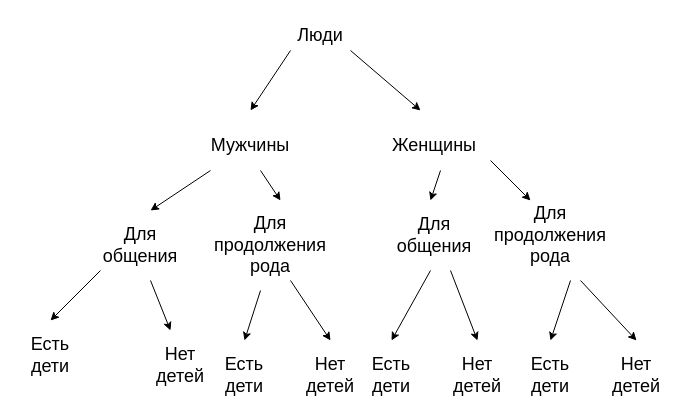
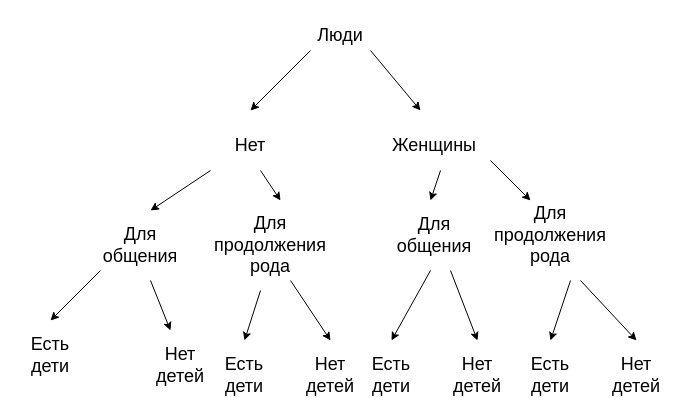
  <mxCell id="0" />
  <mxCell id="1" parent="0" />
- <mxCell id="2" value="&lt;font style=&quot;font-size: 18px;&quot;&gt;Люди&lt;br&gt;&lt;/font&gt;" style="text;html=1;strokeColor=none;fillColor=none;align=center;verticalAlign=middle;whiteSpace=wrap;rounded=0;" vertex="1" parent="1"><mxGeometry x="290" y="20" width="60" height="30" as="geometry" /></mxCell>
+ <mxCell id="2" value="&lt;font style=&quot;font-size: 18px;&quot;&gt;Люди&lt;br&gt;&lt;/font&gt;" style="text;html=1;strokeColor=none;fillColor=none;align=center;verticalAlign=middle;whiteSpace=wrap;rounded=0;" vertex="1" parent="1"><mxGeometry x="310" y="20" width="60" height="30" as="geometry" /></mxCell>
  <mxCell id="3" value="" style="endArrow=classic;html=1;rounded=0;fontSize=18;exitX=0;exitY=1;exitDx=0;exitDy=0;" edge="1" parent="1" source="2"><mxGeometry width="50" height="50" relative="1" as="geometry"><mxPoint x="320" y="170" as="sourcePoint" /><mxPoint x="250" y="110" as="targetPoint" /></mxGeometry></mxCell>
- <mxCell id="4" value="Мужчины" style="text;html=1;strokeColor=none;fillColor=none;align=center;verticalAlign=middle;whiteSpace=wrap;rounded=0;fontSize=18;" vertex="1" parent="1"><mxGeometry x="220" y="130" width="60" height="30" as="geometry" /></mxCell>
+ <mxCell id="4" value="Нет" style="text;html=1;strokeColor=none;fillColor=none;align=center;verticalAlign=middle;whiteSpace=wrap;rounded=0;fontSize=18;" vertex="1" parent="1"><mxGeometry x="220" y="130" width="60" height="30" as="geometry" /></mxCell>
  <mxCell id="5" value="Женщины" style="text;html=1;strokeColor=none;fillColor=none;align=center;verticalAlign=middle;whiteSpace=wrap;rounded=0;fontSize=18;" vertex="1" parent="1"><mxGeometry x="404" y="130" width="60" height="30" as="geometry" /></mxCell>
  <mxCell id="6" value="" style="endArrow=classic;html=1;rounded=0;fontSize=18;exitX=1;exitY=1;exitDx=0;exitDy=0;" edge="1" parent="1" source="2"><mxGeometry width="50" height="50" relative="1" as="geometry"><mxPoint x="460" y="100" as="sourcePoint" /><mxPoint x="420" y="110" as="targetPoint" /></mxGeometry></mxCell>
  <mxCell id="7" value="" style="endArrow=classic;html=1;rounded=0;fontSize=18;" edge="1" parent="1"><mxGeometry width="50" height="50" relative="1" as="geometry"><mxPoint x="210" y="170" as="sourcePoint" /><mxPoint x="150" y="210" as="targetPoint" /></mxGeometry></mxCell>
  <mxCell id="8" value="Для общения" style="text;html=1;strokeColor=none;fillColor=none;align=center;verticalAlign=middle;whiteSpace=wrap;rounded=0;fontSize=18;" vertex="1" parent="1"><mxGeometry x="110" y="230" width="60" height="30" as="geometry" /></mxCell>
  <mxCell id="9" value="Для продолжения рода" style="text;html=1;strokeColor=none;fillColor=none;align=center;verticalAlign=middle;whiteSpace=wrap;rounded=0;fontSize=18;" vertex="1" parent="1"><mxGeometry x="240" y="230" width="60" height="30" as="geometry" /></mxCell>
  <mxCell id="10" value="Для продолжения рода" style="text;html=1;strokeColor=none;fillColor=none;align=center;verticalAlign=middle;whiteSpace=wrap;rounded=0;fontSize=18;" vertex="1" parent="1"><mxGeometry x="520" y="220" width="60" height="30" as="geometry" /></mxCell>
  <mxCell id="11" value="Для общения" style="text;html=1;strokeColor=none;fillColor=none;align=center;verticalAlign=middle;whiteSpace=wrap;rounded=0;fontSize=18;" vertex="1" parent="1"><mxGeometry x="404" y="220" width="60" height="30" as="geometry" /></mxCell>
  <mxCell id="12" value="" style="endArrow=classic;html=1;rounded=0;fontSize=18;" edge="1" parent="1"><mxGeometry width="50" height="50" relative="1" as="geometry"><mxPoint x="260" y="170" as="sourcePoint" /><mxPoint x="280" y="200" as="targetPoint" /></mxGeometry></mxCell>
  <mxCell id="13" value="" style="endArrow=classic;html=1;rounded=0;fontSize=18;" edge="1" parent="1"><mxGeometry width="50" height="50" relative="1" as="geometry"><mxPoint x="440" y="170" as="sourcePoint" /><mxPoint x="430" y="200" as="targetPoint" /></mxGeometry></mxCell>
  <mxCell id="14" value="" style="endArrow=classic;html=1;rounded=0;fontSize=18;" edge="1" parent="1"><mxGeometry width="50" height="50" relative="1" as="geometry"><mxPoint x="490" y="160" as="sourcePoint" /><mxPoint x="530" y="200" as="targetPoint" /></mxGeometry></mxCell>
  <mxCell id="15" value="" style="endArrow=classic;html=1;rounded=0;fontSize=18;" edge="1" parent="1"><mxGeometry width="50" height="50" relative="1" as="geometry"><mxPoint x="100" y="270" as="sourcePoint" /><mxPoint x="50" y="320" as="targetPoint" /></mxGeometry></mxCell>
  <mxCell id="16" value="Есть дети" style="text;html=1;strokeColor=none;fillColor=none;align=center;verticalAlign=middle;whiteSpace=wrap;rounded=0;fontSize=18;" vertex="1" parent="1"><mxGeometry x="20" y="340" width="60" height="30" as="geometry" /></mxCell>
  <mxCell id="17" value="Нет детей" style="text;html=1;strokeColor=none;fillColor=none;align=center;verticalAlign=middle;whiteSpace=wrap;rounded=0;fontSize=18;" vertex="1" parent="1"><mxGeometry x="150" y="350" width="60" height="30" as="geometry" /></mxCell>
  <mxCell id="18" value="" style="endArrow=classic;html=1;rounded=0;fontSize=18;" edge="1" parent="1"><mxGeometry width="50" height="50" relative="1" as="geometry"><mxPoint x="150" y="280" as="sourcePoint" /><mxPoint x="170" y="330" as="targetPoint" /></mxGeometry></mxCell>
  <mxCell id="19" value="" style="endArrow=classic;html=1;rounded=0;fontSize=18;" edge="1" parent="1"><mxGeometry width="50" height="50" relative="1" as="geometry"><mxPoint x="260" y="290" as="sourcePoint" /><mxPoint x="244" y="340" as="targetPoint" /></mxGeometry></mxCell>
  <mxCell id="20" value="Есть дети" style="text;html=1;strokeColor=none;fillColor=none;align=center;verticalAlign=middle;whiteSpace=wrap;rounded=0;fontSize=18;" vertex="1" parent="1"><mxGeometry x="214" y="360" width="60" height="30" as="geometry" /></mxCell>
  <mxCell id="21" value="Нет детей" style="text;html=1;strokeColor=none;fillColor=none;align=center;verticalAlign=middle;whiteSpace=wrap;rounded=0;fontSize=18;" vertex="1" parent="1"><mxGeometry x="300" y="360" width="60" height="30" as="geometry" /></mxCell>
  <mxCell id="22" value="" style="endArrow=classic;html=1;rounded=0;fontSize=18;" edge="1" parent="1"><mxGeometry width="50" height="50" relative="1" as="geometry"><mxPoint x="290" y="280" as="sourcePoint" /><mxPoint x="330" y="340" as="targetPoint" /></mxGeometry></mxCell>
  <mxCell id="23" value="" style="endArrow=classic;html=1;rounded=0;fontSize=18;" edge="1" parent="1"><mxGeometry width="50" height="50" relative="1" as="geometry"><mxPoint x="430" y="270" as="sourcePoint" /><mxPoint x="391" y="340" as="targetPoint" /></mxGeometry></mxCell>
  <mxCell id="24" value="Есть дети" style="text;html=1;strokeColor=none;fillColor=none;align=center;verticalAlign=middle;whiteSpace=wrap;rounded=0;fontSize=18;" vertex="1" parent="1"><mxGeometry x="361" y="360" width="60" height="30" as="geometry" /></mxCell>
  <mxCell id="25" value="Нет детей" style="text;html=1;strokeColor=none;fillColor=none;align=center;verticalAlign=middle;whiteSpace=wrap;rounded=0;fontSize=18;" vertex="1" parent="1"><mxGeometry x="447" y="360" width="60" height="30" as="geometry" /></mxCell>
  <mxCell id="26" value="" style="endArrow=classic;html=1;rounded=0;fontSize=18;" edge="1" parent="1"><mxGeometry width="50" height="50" relative="1" as="geometry"><mxPoint x="450" y="270" as="sourcePoint" /><mxPoint x="477" y="340" as="targetPoint" /></mxGeometry></mxCell>
  <mxCell id="27" value="" style="endArrow=classic;html=1;rounded=0;fontSize=18;" edge="1" parent="1"><mxGeometry width="50" height="50" relative="1" as="geometry"><mxPoint x="570" y="280" as="sourcePoint" /><mxPoint x="550" y="340" as="targetPoint" /></mxGeometry></mxCell>
  <mxCell id="28" value="Есть дети" style="text;html=1;strokeColor=none;fillColor=none;align=center;verticalAlign=middle;whiteSpace=wrap;rounded=0;fontSize=18;" vertex="1" parent="1"><mxGeometry x="520" y="360" width="60" height="30" as="geometry" /></mxCell>
  <mxCell id="29" value="Нет детей" style="text;html=1;strokeColor=none;fillColor=none;align=center;verticalAlign=middle;whiteSpace=wrap;rounded=0;fontSize=18;" vertex="1" parent="1"><mxGeometry x="606" y="360" width="60" height="30" as="geometry" /></mxCell>
  <mxCell id="30" value="" style="endArrow=classic;html=1;rounded=0;fontSize=18;" edge="1" parent="1"><mxGeometry width="50" height="50" relative="1" as="geometry"><mxPoint x="580" y="280" as="sourcePoint" /><mxPoint x="636" y="340" as="targetPoint" /></mxGeometry></mxCell>
